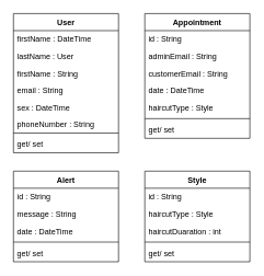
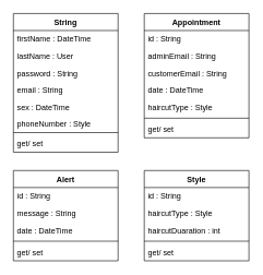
  <mxCell id="0" />
  <mxCell id="1" parent="0" />
- <mxCell id="2" value="User" style="swimlane;fontStyle=1;align=center;verticalAlign=top;childLayout=stackLayout;horizontal=1;startSize=26;horizontalStack=0;resizeParent=1;resizeParentMax=0;resizeLast=0;collapsible=1;marginBottom=0;" vertex="1" parent="1"><mxGeometry x="20" y="20" width="160" height="212" as="geometry" /></mxCell>
+ <mxCell id="2" value="String" style="swimlane;fontStyle=1;align=center;verticalAlign=top;childLayout=stackLayout;horizontal=1;startSize=26;horizontalStack=0;resizeParent=1;resizeParentMax=0;resizeLast=0;collapsible=1;marginBottom=0;" vertex="1" parent="1"><mxGeometry x="20" y="20" width="160" height="212" as="geometry" /></mxCell>
  <mxCell id="3" value="firstName : DateTime" style="text;strokeColor=none;fillColor=none;align=left;verticalAlign=top;spacingLeft=4;spacingRight=4;overflow=hidden;rotatable=0;points=[[0,0.5],[1,0.5]];portConstraint=eastwest;" vertex="1" parent="2"><mxGeometry y="26" width="160" height="26" as="geometry" /></mxCell>
  <mxCell id="4" value="lastName : User" style="text;strokeColor=none;fillColor=none;align=left;verticalAlign=top;spacingLeft=4;spacingRight=4;overflow=hidden;rotatable=0;points=[[0,0.5],[1,0.5]];portConstraint=eastwest;" vertex="1" parent="2"><mxGeometry y="52" width="160" height="26" as="geometry" /></mxCell>
- <mxCell id="5" value="firstName : String" style="text;strokeColor=none;fillColor=none;align=left;verticalAlign=top;spacingLeft=4;spacingRight=4;overflow=hidden;rotatable=0;points=[[0,0.5],[1,0.5]];portConstraint=eastwest;" vertex="1" parent="2"><mxGeometry y="78" width="160" height="26" as="geometry" /></mxCell>
+ <mxCell id="5" value="password : String" style="text;strokeColor=none;fillColor=none;align=left;verticalAlign=top;spacingLeft=4;spacingRight=4;overflow=hidden;rotatable=0;points=[[0,0.5],[1,0.5]];portConstraint=eastwest;" vertex="1" parent="2"><mxGeometry y="78" width="160" height="26" as="geometry" /></mxCell>
  <mxCell id="6" value="email : String" style="text;strokeColor=none;fillColor=none;align=left;verticalAlign=top;spacingLeft=4;spacingRight=4;overflow=hidden;rotatable=0;points=[[0,0.5],[1,0.5]];portConstraint=eastwest;" vertex="1" parent="2"><mxGeometry y="104" width="160" height="26" as="geometry" /></mxCell>
  <mxCell id="7" value="sex : DateTime" style="text;strokeColor=none;fillColor=none;align=left;verticalAlign=top;spacingLeft=4;spacingRight=4;overflow=hidden;rotatable=0;points=[[0,0.5],[1,0.5]];portConstraint=eastwest;" vertex="1" parent="2"><mxGeometry y="130" width="160" height="26" as="geometry" /></mxCell>
- <mxCell id="8" value="phoneNumber : String" style="text;strokeColor=none;fillColor=none;align=left;verticalAlign=top;spacingLeft=4;spacingRight=4;overflow=hidden;rotatable=0;points=[[0,0.5],[1,0.5]];portConstraint=eastwest;" vertex="1" parent="2"><mxGeometry y="156" width="160" height="22" as="geometry" /></mxCell>
+ <mxCell id="8" value="phoneNumber : Style" style="text;strokeColor=none;fillColor=none;align=left;verticalAlign=top;spacingLeft=4;spacingRight=4;overflow=hidden;rotatable=0;points=[[0,0.5],[1,0.5]];portConstraint=eastwest;" vertex="1" parent="2"><mxGeometry y="156" width="160" height="22" as="geometry" /></mxCell>
  <mxCell id="9" value="" style="line;strokeWidth=1;fillColor=none;align=left;verticalAlign=middle;spacingTop=-1;spacingLeft=3;spacingRight=3;rotatable=0;labelPosition=right;points=[];portConstraint=eastwest;" vertex="1" parent="2"><mxGeometry y="178" width="160" height="8" as="geometry" /></mxCell>
  <mxCell id="10" value="get/ set" style="text;strokeColor=none;fillColor=none;align=left;verticalAlign=top;spacingLeft=4;spacingRight=4;overflow=hidden;rotatable=0;points=[[0,0.5],[1,0.5]];portConstraint=eastwest;" vertex="1" parent="2"><mxGeometry y="186" width="160" height="26" as="geometry" /></mxCell>
  <mxCell id="11" value="Alert" style="swimlane;fontStyle=1;align=center;verticalAlign=top;childLayout=stackLayout;horizontal=1;startSize=26;horizontalStack=0;resizeParent=1;resizeParentMax=0;resizeLast=0;collapsible=1;marginBottom=0;" vertex="1" parent="1"><mxGeometry x="20" y="260" width="160" height="138" as="geometry" /></mxCell>
  <mxCell id="12" value="id : String" style="text;strokeColor=none;fillColor=none;align=left;verticalAlign=top;spacingLeft=4;spacingRight=4;overflow=hidden;rotatable=0;points=[[0,0.5],[1,0.5]];portConstraint=eastwest;" vertex="1" parent="11"><mxGeometry y="26" width="160" height="26" as="geometry" /></mxCell>
  <mxCell id="13" value="message : String" style="text;strokeColor=none;fillColor=none;align=left;verticalAlign=top;spacingLeft=4;spacingRight=4;overflow=hidden;rotatable=0;points=[[0,0.5],[1,0.5]];portConstraint=eastwest;" vertex="1" parent="11"><mxGeometry y="52" width="160" height="26" as="geometry" /></mxCell>
  <mxCell id="14" value="date : DateTime" style="text;strokeColor=none;fillColor=none;align=left;verticalAlign=top;spacingLeft=4;spacingRight=4;overflow=hidden;rotatable=0;points=[[0,0.5],[1,0.5]];portConstraint=eastwest;" vertex="1" parent="11"><mxGeometry y="78" width="160" height="26" as="geometry" /></mxCell>
  <mxCell id="15" value="" style="line;strokeWidth=1;fillColor=none;align=left;verticalAlign=middle;spacingTop=-1;spacingLeft=3;spacingRight=3;rotatable=0;labelPosition=right;points=[];portConstraint=eastwest;" vertex="1" parent="11"><mxGeometry y="104" width="160" height="8" as="geometry" /></mxCell>
  <mxCell id="16" value="get/ set" style="text;strokeColor=none;fillColor=none;align=left;verticalAlign=top;spacingLeft=4;spacingRight=4;overflow=hidden;rotatable=0;points=[[0,0.5],[1,0.5]];portConstraint=eastwest;" vertex="1" parent="11"><mxGeometry y="112" width="160" height="26" as="geometry" /></mxCell>
  <mxCell id="17" value="Appointment" style="swimlane;fontStyle=1;align=center;verticalAlign=top;childLayout=stackLayout;horizontal=1;startSize=26;horizontalStack=0;resizeParent=1;resizeParentMax=0;resizeLast=0;collapsible=1;marginBottom=0;" vertex="1" parent="1"><mxGeometry x="220" y="20" width="160" height="190" as="geometry" /></mxCell>
  <mxCell id="18" value="id : String" style="text;strokeColor=none;fillColor=none;align=left;verticalAlign=top;spacingLeft=4;spacingRight=4;overflow=hidden;rotatable=0;points=[[0,0.5],[1,0.5]];portConstraint=eastwest;" vertex="1" parent="17"><mxGeometry y="26" width="160" height="26" as="geometry" /></mxCell>
  <mxCell id="19" value="adminEmail : String" style="text;strokeColor=none;fillColor=none;align=left;verticalAlign=top;spacingLeft=4;spacingRight=4;overflow=hidden;rotatable=0;points=[[0,0.5],[1,0.5]];portConstraint=eastwest;" vertex="1" parent="17"><mxGeometry y="52" width="160" height="26" as="geometry" /></mxCell>
  <mxCell id="20" value="customerEmail : String" style="text;strokeColor=none;fillColor=none;align=left;verticalAlign=top;spacingLeft=4;spacingRight=4;overflow=hidden;rotatable=0;points=[[0,0.5],[1,0.5]];portConstraint=eastwest;" vertex="1" parent="17"><mxGeometry y="78" width="160" height="26" as="geometry" /></mxCell>
  <mxCell id="21" value="date : DateTime" style="text;strokeColor=none;fillColor=none;align=left;verticalAlign=top;spacingLeft=4;spacingRight=4;overflow=hidden;rotatable=0;points=[[0,0.5],[1,0.5]];portConstraint=eastwest;" vertex="1" parent="17"><mxGeometry y="104" width="160" height="26" as="geometry" /></mxCell>
  <mxCell id="22" value="haircutType : Style" style="text;strokeColor=none;fillColor=none;align=left;verticalAlign=top;spacingLeft=4;spacingRight=4;overflow=hidden;rotatable=0;points=[[0,0.5],[1,0.5]];portConstraint=eastwest;" vertex="1" parent="17"><mxGeometry y="130" width="160" height="26" as="geometry" /></mxCell>
  <mxCell id="23" value="" style="line;strokeWidth=1;fillColor=none;align=left;verticalAlign=middle;spacingTop=-1;spacingLeft=3;spacingRight=3;rotatable=0;labelPosition=right;points=[];portConstraint=eastwest;" vertex="1" parent="17"><mxGeometry y="156" width="160" height="8" as="geometry" /></mxCell>
  <mxCell id="24" value="get/ set" style="text;strokeColor=none;fillColor=none;align=left;verticalAlign=top;spacingLeft=4;spacingRight=4;overflow=hidden;rotatable=0;points=[[0,0.5],[1,0.5]];portConstraint=eastwest;" vertex="1" parent="17"><mxGeometry y="164" width="160" height="26" as="geometry" /></mxCell>
  <mxCell id="25" value="Style" style="swimlane;fontStyle=1;align=center;verticalAlign=top;childLayout=stackLayout;horizontal=1;startSize=26;horizontalStack=0;resizeParent=1;resizeParentMax=0;resizeLast=0;collapsible=1;marginBottom=0;" vertex="1" parent="1"><mxGeometry x="220" y="260" width="160" height="138" as="geometry" /></mxCell>
  <mxCell id="26" value="id : String" style="text;strokeColor=none;fillColor=none;align=left;verticalAlign=top;spacingLeft=4;spacingRight=4;overflow=hidden;rotatable=0;points=[[0,0.5],[1,0.5]];portConstraint=eastwest;" vertex="1" parent="25"><mxGeometry y="26" width="160" height="26" as="geometry" /></mxCell>
  <mxCell id="27" value="haircutType : Style" style="text;strokeColor=none;fillColor=none;align=left;verticalAlign=top;spacingLeft=4;spacingRight=4;overflow=hidden;rotatable=0;points=[[0,0.5],[1,0.5]];portConstraint=eastwest;" vertex="1" parent="25"><mxGeometry y="52" width="160" height="26" as="geometry" /></mxCell>
  <mxCell id="28" value="haircutDuaration : int" style="text;strokeColor=none;fillColor=none;align=left;verticalAlign=top;spacingLeft=4;spacingRight=4;overflow=hidden;rotatable=0;points=[[0,0.5],[1,0.5]];portConstraint=eastwest;" vertex="1" parent="25"><mxGeometry y="78" width="160" height="26" as="geometry" /></mxCell>
  <mxCell id="29" value="" style="line;strokeWidth=1;fillColor=none;align=left;verticalAlign=middle;spacingTop=-1;spacingLeft=3;spacingRight=3;rotatable=0;labelPosition=right;points=[];portConstraint=eastwest;" vertex="1" parent="25"><mxGeometry y="104" width="160" height="8" as="geometry" /></mxCell>
  <mxCell id="30" value="get/ set" style="text;strokeColor=none;fillColor=none;align=left;verticalAlign=top;spacingLeft=4;spacingRight=4;overflow=hidden;rotatable=0;points=[[0,0.5],[1,0.5]];portConstraint=eastwest;" vertex="1" parent="25"><mxGeometry y="112" width="160" height="26" as="geometry" /></mxCell>
